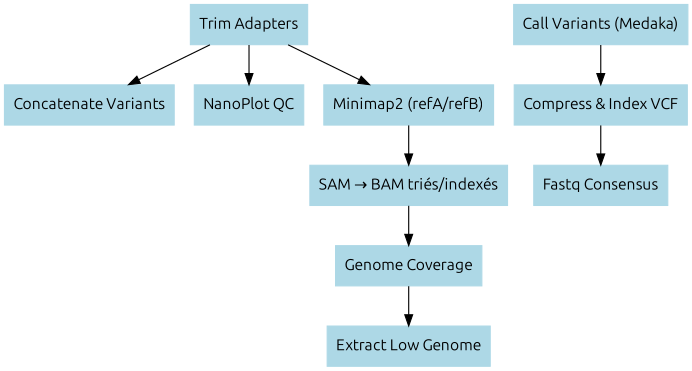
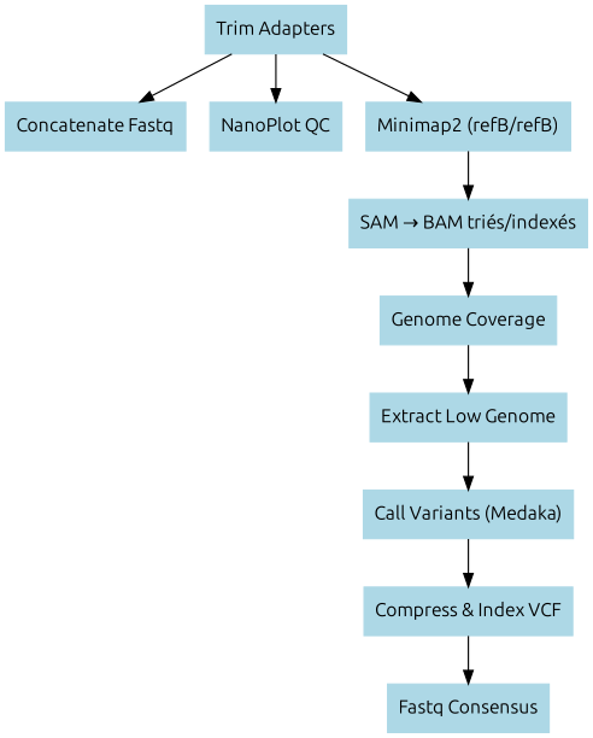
  digraph {
    fontname=Ubuntu
    rankdir=TD
    node [color=lightblue fontname=Ubuntu shape=box style=filled]
    edge [fontname=Ubuntu]
-   n1 [label="Concatenate Variants"]
+   n1 [label="Concatenate Fastq"]
    n2 [label="Trim Adapters"]
    n3 [label="NanoPlot QC"]
-   n4 [label="Minimap2 (refA/refB)"]
+   n4 [label="Minimap2 (refB/refB)"]
    n5 [label="SAM → BAM triés/indexés"]
    n6 [label="Genome Coverage"]
    n7 [label="Extract Low Genome"]
    n8 [label="Call Variants (Medaka)"]
    n9 [label="Compress & Index VCF"]
    n10 [label="Fastq Consensus"]
    n2 -> n1
    n2 -> n3
    n2 -> n4
    n4 -> n5
    n5 -> n6
    n6 -> n7
+   n7 -> n8
    n8 -> n9
    n9 -> n10
  }
